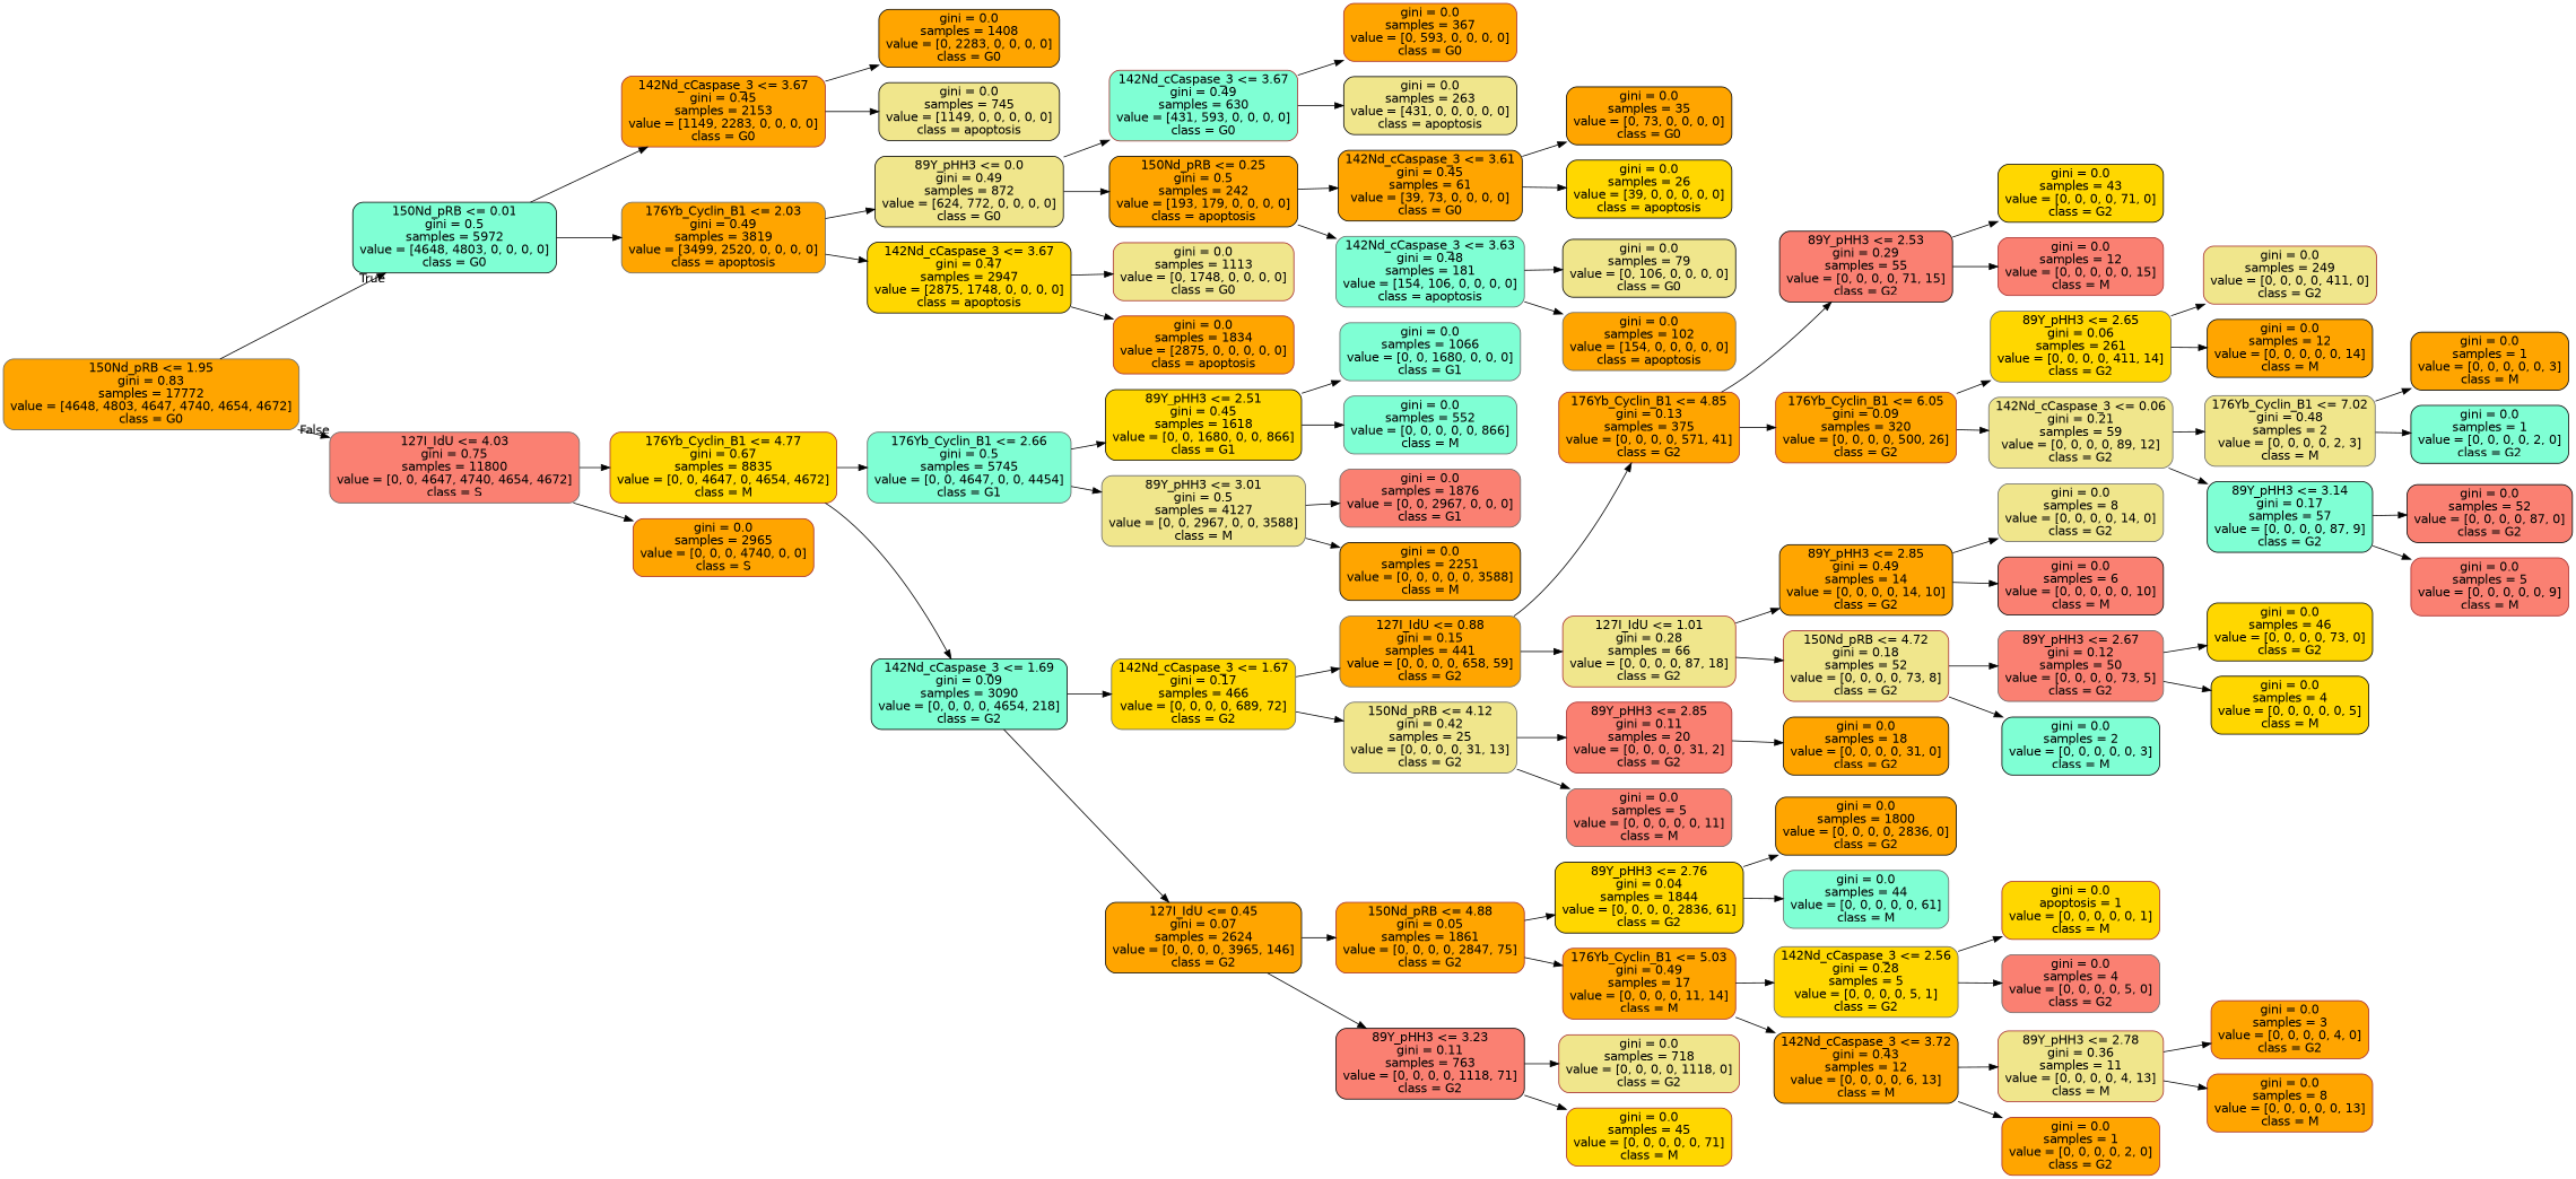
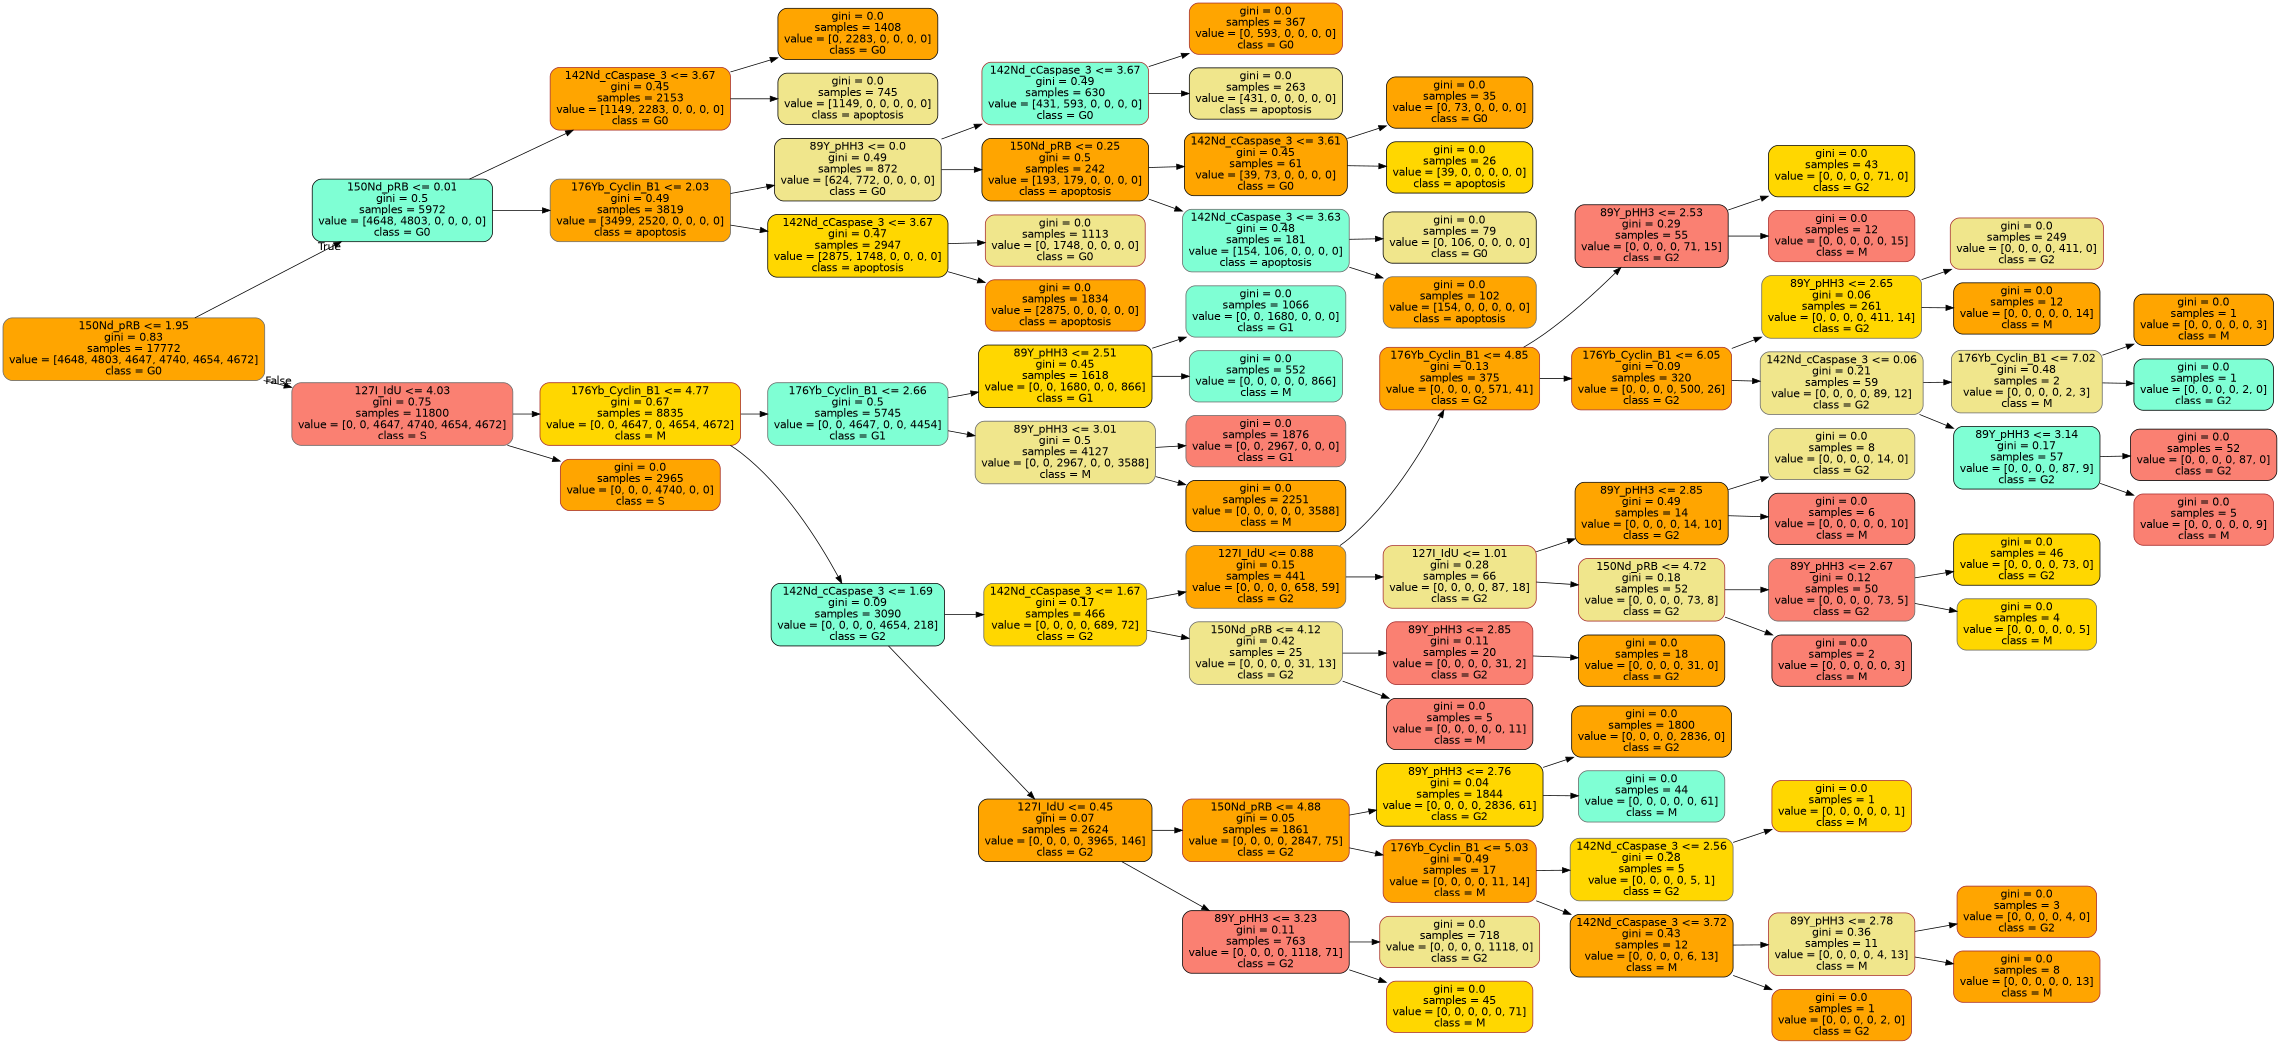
  digraph {
    rankdir=LR
    node [color=black fillcolor=orange fontname=helvetica shape=box style="filled, rounded"]
    edge [fontname=helvetica]
    n1 [color=gray40 label="150Nd_pRB <= 1.95\ngini = 0.83\nsamples = 17772\nvalue = [4648, 4803, 4647, 4740, 4654, 4672]\nclass = G0"]
    n2 [fillcolor=aquamarine label="150Nd_pRB <= 0.01\ngini = 0.5\nsamples = 5972\nvalue = [4648, 4803, 0, 0, 0, 0]\nclass = G0"]
    n3 [color=gray40 fillcolor=salmon label="127I_IdU <= 4.03\ngini = 0.75\nsamples = 11800\nvalue = [0, 0, 4647, 4740, 4654, 4672]\nclass = S"]
    n4 [color=brown label="142Nd_cCaspase_3 <= 3.67\ngini = 0.45\nsamples = 2153\nvalue = [1149, 2283, 0, 0, 0, 0]\nclass = G0"]
    n5 [color=gray40 label="176Yb_Cyclin_B1 <= 2.03\ngini = 0.49\nsamples = 3819\nvalue = [3499, 2520, 0, 0, 0, 0]\nclass = apoptosis"]
    n6 [color=brown fillcolor=gold label="176Yb_Cyclin_B1 <= 4.77\ngini = 0.67\nsamples = 8835\nvalue = [0, 0, 4647, 0, 4654, 4672]\nclass = M"]
    n7 [color=brown label="gini = 0.0\nsamples = 2965\nvalue = [0, 0, 0, 4740, 0, 0]\nclass = S"]
    n8 [label="gini = 0.0\nsamples = 1408\nvalue = [0, 2283, 0, 0, 0, 0]\nclass = G0"]
    n9 [fillcolor=khaki label="gini = 0.0\nsamples = 745\nvalue = [1149, 0, 0, 0, 0, 0]\nclass = apoptosis"]
    n10 [fillcolor=khaki label="89Y_pHH3 <= 0.0\ngini = 0.49\nsamples = 872\nvalue = [624, 772, 0, 0, 0, 0]\nclass = G0"]
    n11 [fillcolor=gold label="142Nd_cCaspase_3 <= 3.67\ngini = 0.47\nsamples = 2947\nvalue = [2875, 1748, 0, 0, 0, 0]\nclass = apoptosis"]
    n12 [color=brown fillcolor=aquamarine label="142Nd_cCaspase_3 <= 3.67\ngini = 0.49\nsamples = 630\nvalue = [431, 593, 0, 0, 0, 0]\nclass = G0"]
    n13 [label="150Nd_pRB <= 0.25\ngini = 0.5\nsamples = 242\nvalue = [193, 179, 0, 0, 0, 0]\nclass = apoptosis"]
    n14 [color=brown fillcolor=khaki label="gini = 0.0\nsamples = 1113\nvalue = [0, 1748, 0, 0, 0, 0]\nclass = G0"]
    n15 [color=brown label="gini = 0.0\nsamples = 1834\nvalue = [2875, 0, 0, 0, 0, 0]\nclass = apoptosis"]
    n16 [color=brown label="gini = 0.0\nsamples = 367\nvalue = [0, 593, 0, 0, 0, 0]\nclass = G0"]
    n17 [fillcolor=khaki label="gini = 0.0\nsamples = 263\nvalue = [431, 0, 0, 0, 0, 0]\nclass = apoptosis"]
    n18 [label="142Nd_cCaspase_3 <= 3.61\ngini = 0.45\nsamples = 61\nvalue = [39, 73, 0, 0, 0, 0]\nclass = G0"]
    n19 [color=gray40 fillcolor=aquamarine label="142Nd_cCaspase_3 <= 3.63\ngini = 0.48\nsamples = 181\nvalue = [154, 106, 0, 0, 0, 0]\nclass = apoptosis"]
    n20 [label="gini = 0.0\nsamples = 35\nvalue = [0, 73, 0, 0, 0, 0]\nclass = G0"]
    n21 [fillcolor=gold label="gini = 0.0\nsamples = 26\nvalue = [39, 0, 0, 0, 0, 0]\nclass = apoptosis"]
    n22 [fillcolor=khaki label="gini = 0.0\nsamples = 79\nvalue = [0, 106, 0, 0, 0, 0]\nclass = G0"]
    n23 [color=gray40 label="gini = 0.0\nsamples = 102\nvalue = [154, 0, 0, 0, 0, 0]\nclass = apoptosis"]
    n24 [color=gray40 fillcolor=aquamarine label="176Yb_Cyclin_B1 <= 2.66\ngini = 0.5\nsamples = 5745\nvalue = [0, 0, 4647, 0, 0, 4454]\nclass = G1"]
    n25 [fillcolor=aquamarine label="142Nd_cCaspase_3 <= 1.69\ngini = 0.09\nsamples = 3090\nvalue = [0, 0, 0, 0, 4654, 218]\nclass = G2"]
    n26 [fillcolor=gold label="89Y_pHH3 <= 2.51\ngini = 0.45\nsamples = 1618\nvalue = [0, 0, 1680, 0, 0, 866]\nclass = G1"]
    n27 [color=gray40 fillcolor=khaki label="89Y_pHH3 <= 3.01\ngini = 0.5\nsamples = 4127\nvalue = [0, 0, 2967, 0, 0, 3588]\nclass = M"]
    n28 [color=gray40 fillcolor=gold label="142Nd_cCaspase_3 <= 1.67\ngini = 0.17\nsamples = 466\nvalue = [0, 0, 0, 0, 689, 72]\nclass = G2"]
    n29 [label="127I_IdU <= 0.45\ngini = 0.07\nsamples = 2624\nvalue = [0, 0, 0, 0, 3965, 146]\nclass = G2"]
    n30 [color=gray40 fillcolor=aquamarine label="gini = 0.0\nsamples = 1066\nvalue = [0, 0, 1680, 0, 0, 0]\nclass = G1"]
    n31 [color=gray40 fillcolor=aquamarine label="gini = 0.0\nsamples = 552\nvalue = [0, 0, 0, 0, 0, 866]\nclass = M"]
    n32 [color=gray40 fillcolor=salmon label="gini = 0.0\nsamples = 1876\nvalue = [0, 0, 2967, 0, 0, 0]\nclass = G1"]
    n33 [label="gini = 0.0\nsamples = 2251\nvalue = [0, 0, 0, 0, 0, 3588]\nclass = M"]
    n34 [color=gray40 label="127I_IdU <= 0.88\ngini = 0.15\nsamples = 441\nvalue = [0, 0, 0, 0, 658, 59]\nclass = G2"]
    n35 [color=gray40 fillcolor=khaki label="150Nd_pRB <= 4.12\ngini = 0.42\nsamples = 25\nvalue = [0, 0, 0, 0, 31, 13]\nclass = G2"]
    n36 [color=brown label="150Nd_pRB <= 4.88\ngini = 0.05\nsamples = 1861\nvalue = [0, 0, 0, 0, 2847, 75]\nclass = G2"]
    n37 [fillcolor=salmon label="89Y_pHH3 <= 3.23\ngini = 0.11\nsamples = 763\nvalue = [0, 0, 0, 0, 1118, 71]\nclass = G2"]
    n38 [color=brown label="176Yb_Cyclin_B1 <= 4.85\ngini = 0.13\nsamples = 375\nvalue = [0, 0, 0, 0, 571, 41]\nclass = G2"]
    n39 [color=brown fillcolor=khaki label="127I_IdU <= 1.01\ngini = 0.28\nsamples = 66\nvalue = [0, 0, 0, 0, 87, 18]\nclass = G2"]
    n40 [color=brown fillcolor=salmon label="89Y_pHH3 <= 2.85\ngini = 0.11\nsamples = 20\nvalue = [0, 0, 0, 0, 31, 2]\nclass = G2"]
-   n41 [color=gray40 fillcolor=salmon label="gini = 0.0\nsamples = 5\nvalue = [0, 0, 0, 0, 0, 11]\nclass = M"]
+   n41 [fillcolor=salmon label="gini = 0.0\nsamples = 5\nvalue = [0, 0, 0, 0, 0, 11]\nclass = M"]
    n42 [fillcolor=salmon label="89Y_pHH3 <= 2.53\ngini = 0.29\nsamples = 55\nvalue = [0, 0, 0, 0, 71, 15]\nclass = G2"]
    n43 [color=brown label="176Yb_Cyclin_B1 <= 6.05\ngini = 0.09\nsamples = 320\nvalue = [0, 0, 0, 0, 500, 26]\nclass = G2"]
    n44 [label="89Y_pHH3 <= 2.85\ngini = 0.49\nsamples = 14\nvalue = [0, 0, 0, 0, 14, 10]\nclass = G2"]
    n45 [color=brown fillcolor=khaki label="150Nd_pRB <= 4.72\ngini = 0.18\nsamples = 52\nvalue = [0, 0, 0, 0, 73, 8]\nclass = G2"]
    n46 [fillcolor=gold label="gini = 0.0\nsamples = 43\nvalue = [0, 0, 0, 0, 71, 0]\nclass = G2"]
    n47 [color=brown fillcolor=salmon label="gini = 0.0\nsamples = 12\nvalue = [0, 0, 0, 0, 0, 15]\nclass = M"]
    n48 [color=gray40 fillcolor=gold label="89Y_pHH3 <= 2.65\ngini = 0.06\nsamples = 261\nvalue = [0, 0, 0, 0, 411, 14]\nclass = G2"]
    n49 [color=gray40 fillcolor=khaki label="142Nd_cCaspase_3 <= 0.06\ngini = 0.21\nsamples = 59\nvalue = [0, 0, 0, 0, 89, 12]\nclass = G2"]
    n50 [color=brown fillcolor=khaki label="gini = 0.0\nsamples = 249\nvalue = [0, 0, 0, 0, 411, 0]\nclass = G2"]
    n51 [label="gini = 0.0\nsamples = 12\nvalue = [0, 0, 0, 0, 0, 14]\nclass = M"]
    n52 [color=gray40 fillcolor=khaki label="176Yb_Cyclin_B1 <= 7.02\ngini = 0.48\nsamples = 2\nvalue = [0, 0, 0, 0, 2, 3]\nclass = M"]
    n53 [fillcolor=aquamarine label="89Y_pHH3 <= 3.14\ngini = 0.17\nsamples = 57\nvalue = [0, 0, 0, 0, 87, 9]\nclass = G2"]
    n54 [label="gini = 0.0\nsamples = 1\nvalue = [0, 0, 0, 0, 0, 3]\nclass = M"]
    n55 [fillcolor=aquamarine label="gini = 0.0\nsamples = 1\nvalue = [0, 0, 0, 0, 2, 0]\nclass = G2"]
    n56 [fillcolor=salmon label="gini = 0.0\nsamples = 52\nvalue = [0, 0, 0, 0, 87, 0]\nclass = G2"]
    n57 [color=brown fillcolor=salmon label="gini = 0.0\nsamples = 5\nvalue = [0, 0, 0, 0, 0, 9]\nclass = M"]
    n58 [color=gray40 fillcolor=khaki label="gini = 0.0\nsamples = 8\nvalue = [0, 0, 0, 0, 14, 0]\nclass = G2"]
    n59 [fillcolor=salmon label="gini = 0.0\nsamples = 6\nvalue = [0, 0, 0, 0, 0, 10]\nclass = M"]
    n60 [color=gray40 fillcolor=salmon label="89Y_pHH3 <= 2.67\ngini = 0.12\nsamples = 50\nvalue = [0, 0, 0, 0, 73, 5]\nclass = G2"]
-   n61 [fillcolor=aquamarine label="gini = 0.0\nsamples = 2\nvalue = [0, 0, 0, 0, 0, 3]\nclass = M"]
+   n61 [fillcolor=salmon label="gini = 0.0\nsamples = 2\nvalue = [0, 0, 0, 0, 0, 3]\nclass = M"]
    n62 [fillcolor=gold label="gini = 0.0\nsamples = 46\nvalue = [0, 0, 0, 0, 73, 0]\nclass = G2"]
-   n63 [fillcolor=gold label="gini = 0.0\nsamples = 4\nvalue = [0, 0, 0, 0, 0, 5]\nclass = M"]
+   n63 [color=gray40 fillcolor=gold label="gini = 0.0\nsamples = 4\nvalue = [0, 0, 0, 0, 0, 5]\nclass = M"]
    n64 [label="gini = 0.0\nsamples = 18\nvalue = [0, 0, 0, 0, 31, 0]\nclass = G2"]
    n65 [fillcolor=gold label="89Y_pHH3 <= 2.76\ngini = 0.04\nsamples = 1844\nvalue = [0, 0, 0, 0, 2836, 61]\nclass = G2"]
    n66 [color=brown label="176Yb_Cyclin_B1 <= 5.03\ngini = 0.49\nsamples = 17\nvalue = [0, 0, 0, 0, 11, 14]\nclass = M"]
    n67 [color=brown fillcolor=khaki label="gini = 0.0\nsamples = 718\nvalue = [0, 0, 0, 0, 1118, 0]\nclass = G2"]
    n68 [color=brown fillcolor=gold label="gini = 0.0\nsamples = 45\nvalue = [0, 0, 0, 0, 0, 71]\nclass = M"]
    n69 [label="gini = 0.0\nsamples = 1800\nvalue = [0, 0, 0, 0, 2836, 0]\nclass = G2"]
    n70 [color=gray40 fillcolor=aquamarine label="gini = 0.0\nsamples = 44\nvalue = [0, 0, 0, 0, 0, 61]\nclass = M"]
    n71 [color=gray40 fillcolor=gold label="142Nd_cCaspase_3 <= 2.56\ngini = 0.28\nsamples = 5\nvalue = [0, 0, 0, 0, 5, 1]\nclass = G2"]
    n72 [label="142Nd_cCaspase_3 <= 3.72\ngini = 0.43\nsamples = 12\nvalue = [0, 0, 0, 0, 6, 13]\nclass = M"]
-   n73 [color=brown fillcolor=gold label="gini = 0.0\napoptosis = 1\nvalue = [0, 0, 0, 0, 0, 1]\nclass = M"]
-   n74 [color=gray40 fillcolor=salmon label="gini = 0.0\nsamples = 4\nvalue = [0, 0, 0, 0, 5, 0]\nclass = G2"]
+   n73 [color=brown fillcolor=gold label="gini = 0.0\nsamples = 1\nvalue = [0, 0, 0, 0, 0, 1]\nclass = M"]
    n75 [color=brown fillcolor=khaki label="89Y_pHH3 <= 2.78\ngini = 0.36\nsamples = 11\nvalue = [0, 0, 0, 0, 4, 13]\nclass = M"]
    n76 [color=brown label="gini = 0.0\nsamples = 1\nvalue = [0, 0, 0, 0, 2, 0]\nclass = G2"]
    n77 [color=brown label="gini = 0.0\nsamples = 3\nvalue = [0, 0, 0, 0, 4, 0]\nclass = G2"]
    n78 [color=brown label="gini = 0.0\nsamples = 8\nvalue = [0, 0, 0, 0, 0, 13]\nclass = M"]
    n1 -> n2 [headlabel=True labelangle=45 labeldistance=2.5]
    n1 -> n3 [headlabel=False labelangle=-45 labeldistance=2.5]
    n2 -> n4
    n2 -> n5
    n3 -> n6
    n3 -> n7
    n4 -> n8
    n4 -> n9
    n5 -> n10
    n5 -> n11
    n6 -> n24
    n6 -> n25
    n10 -> n12
    n10 -> n13
    n11 -> n14
    n11 -> n15
    n12 -> n16
    n12 -> n17
    n13 -> n18
    n13 -> n19
    n18 -> n20
    n18 -> n21
    n19 -> n22
    n19 -> n23
    n24 -> n26
    n24 -> n27
    n25 -> n28
    n25 -> n29
    n26 -> n30
    n26 -> n31
    n27 -> n32
    n27 -> n33
    n28 -> n34
    n28 -> n35
    n29 -> n36
    n29 -> n37
    n34 -> n38
    n34 -> n39
    n35 -> n40
    n35 -> n41
    n36 -> n65
    n36 -> n66
    n37 -> n67
    n37 -> n68
    n38 -> n42
    n38 -> n43
    n39 -> n44
    n39 -> n45
    n40 -> n64
    n42 -> n46
    n42 -> n47
    n43 -> n48
    n43 -> n49
    n44 -> n58
    n44 -> n59
    n45 -> n60
    n45 -> n61
    n48 -> n50
    n48 -> n51
    n49 -> n52
    n49 -> n53
    n52 -> n54
    n52 -> n55
    n53 -> n56
    n53 -> n57
    n60 -> n62
    n60 -> n63
    n65 -> n69
    n65 -> n70
    n66 -> n71
    n66 -> n72
    n71 -> n73
-   n71 -> n74
    n72 -> n75
    n72 -> n76
    n75 -> n77
    n75 -> n78
  }
